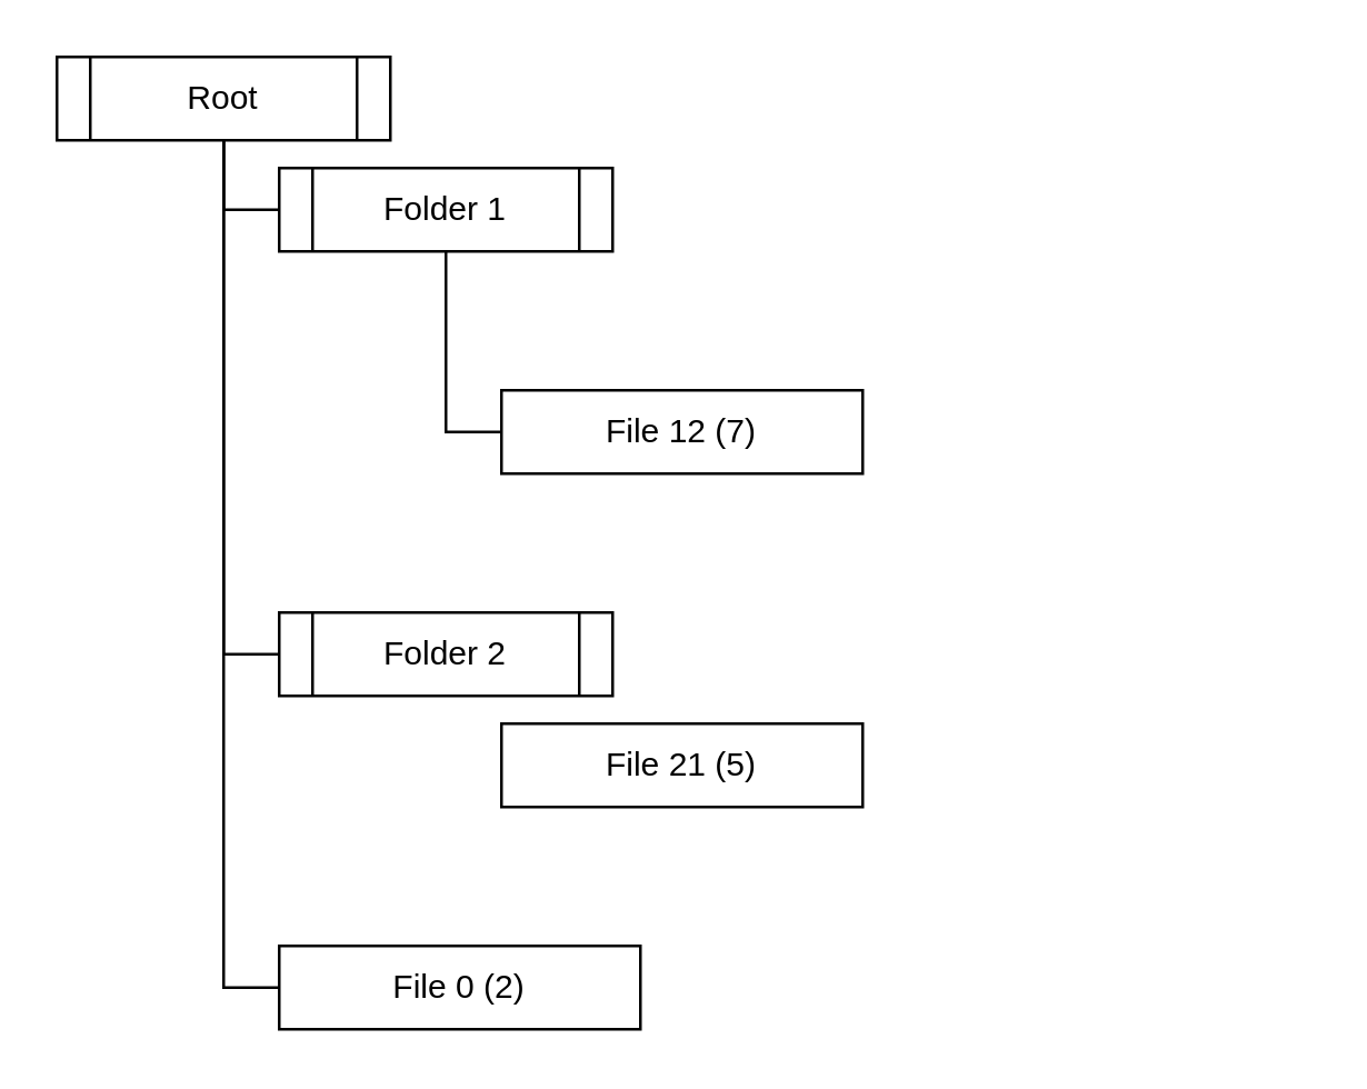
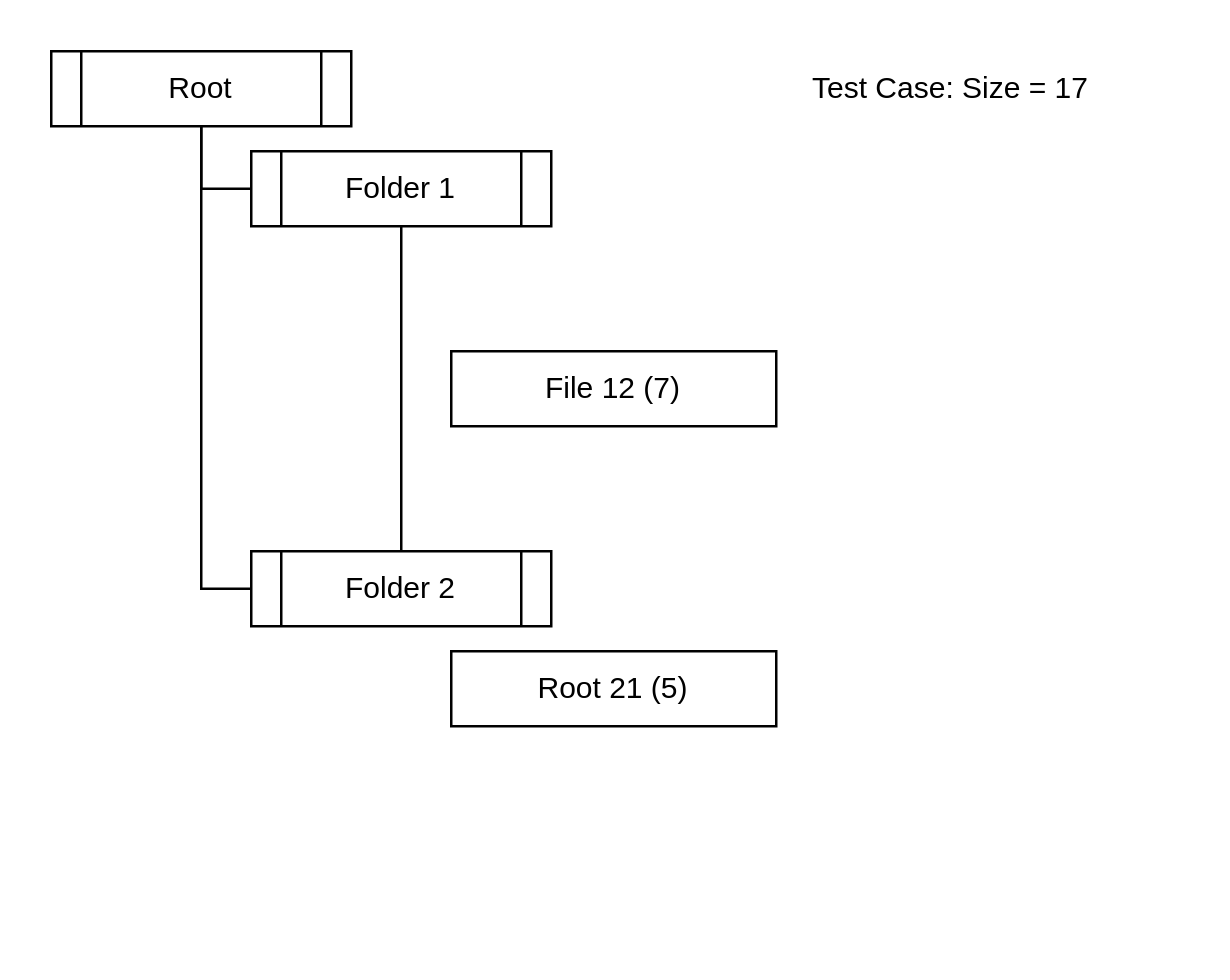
  <mxCell id="0" />
  <mxCell id="1" parent="0" />
  <mxCell id="2" value="File 12 (7)" style="rounded=0;whiteSpace=wrap;html=1;" vertex="1" parent="1"><mxGeometry x="180" y="140" width="130" height="30" as="geometry" /></mxCell>
- <mxCell id="3" value="File 21 (5)" style="rounded=0;whiteSpace=wrap;html=1;" vertex="1" parent="1"><mxGeometry x="180" y="260" width="130" height="30" as="geometry" /></mxCell>
+ <mxCell id="3" value="Root 21 (5)" style="rounded=0;whiteSpace=wrap;html=1;" vertex="1" parent="1"><mxGeometry x="180" y="260" width="130" height="30" as="geometry" /></mxCell>
  <mxCell id="4" style="edgeStyle=orthogonalEdgeStyle;rounded=0;orthogonalLoop=1;jettySize=auto;html=1;exitX=0.5;exitY=1;exitDx=0;exitDy=0;entryX=0;entryY=0.5;entryDx=0;entryDy=0;endArrow=none;endFill=0;" edge="1" parent="1" source="7" target="9"><mxGeometry relative="1" as="geometry"><Array as="points"><mxPoint x="80" y="75" /></Array></mxGeometry></mxCell>
  <mxCell id="5" style="edgeStyle=orthogonalEdgeStyle;rounded=0;orthogonalLoop=1;jettySize=auto;html=1;exitX=0.5;exitY=1;exitDx=0;exitDy=0;entryX=0;entryY=0.5;entryDx=0;entryDy=0;endArrow=none;endFill=0;" edge="1" parent="1" source="7" target="10"><mxGeometry relative="1" as="geometry" /></mxCell>
- <mxCell id="6" style="edgeStyle=orthogonalEdgeStyle;rounded=0;orthogonalLoop=1;jettySize=auto;html=1;exitX=0.5;exitY=1;exitDx=0;exitDy=0;entryX=0;entryY=0.5;entryDx=0;entryDy=0;endArrow=none;endFill=0;" edge="1" parent="1" source="7" target="11"><mxGeometry relative="1" as="geometry" /></mxCell>
  <mxCell id="7" value="Root" style="shape=process;whiteSpace=wrap;html=1;backgroundOutline=1;" vertex="1" parent="1"><mxGeometry x="20" y="20" width="120" height="30" as="geometry" /></mxCell>
- <mxCell id="8" style="edgeStyle=orthogonalEdgeStyle;rounded=0;orthogonalLoop=1;jettySize=auto;html=1;exitX=0.5;exitY=1;exitDx=0;exitDy=0;entryX=0;entryY=0.5;entryDx=0;entryDy=0;endArrow=none;endFill=0;" edge="1" parent="1" source="9" target="2"><mxGeometry relative="1" as="geometry" /></mxCell>
+ <mxCell id="8" style="edgeStyle=orthogonalEdgeStyle;rounded=0;orthogonalLoop=1;jettySize=auto;html=1;exitX=0.5;exitY=1;exitDx=0;exitDy=0;endArrow=none;endFill=0;" edge="1" parent="1" source="9" target="10"><mxGeometry relative="1" as="geometry" /></mxCell>
  <mxCell id="9" value="Folder 1" style="shape=process;whiteSpace=wrap;html=1;backgroundOutline=1;" vertex="1" parent="1"><mxGeometry x="100" y="60" width="120" height="30" as="geometry" /></mxCell>
  <mxCell id="10" value="Folder 2" style="shape=process;whiteSpace=wrap;html=1;backgroundOutline=1;" vertex="1" parent="1"><mxGeometry x="100" y="220" width="120" height="30" as="geometry" /></mxCell>
- <mxCell id="11" value="File 0 (2)" style="rounded=0;whiteSpace=wrap;html=1;" vertex="1" parent="1"><mxGeometry x="100" y="340" width="130" height="30" as="geometry" /></mxCell>
+ <mxCell id="12" value="Test Case: Size = 17" style="text;html=1;strokeColor=none;fillColor=none;align=center;verticalAlign=middle;whiteSpace=wrap;rounded=0;" vertex="1" parent="1"><mxGeometry x="290" y="25" width="180" height="20" as="geometry" /></mxCell>
